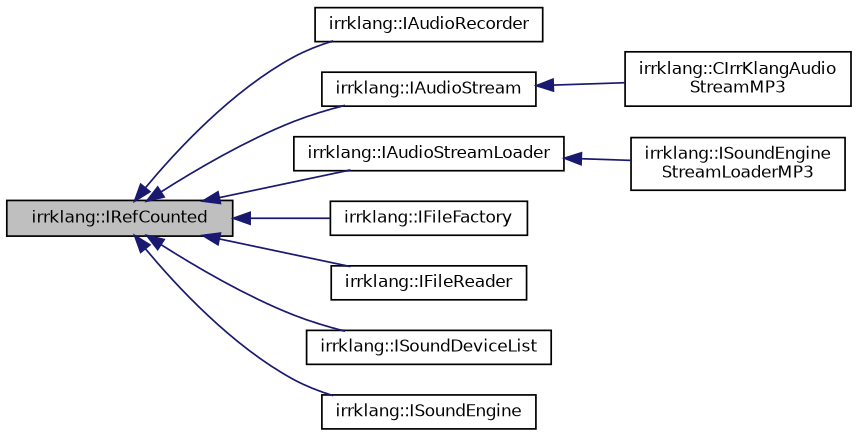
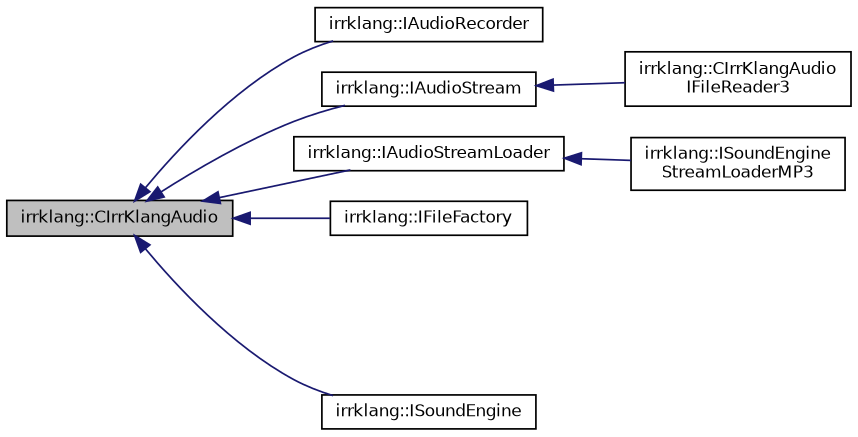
  digraph {
    rankdir=LR
    node [color=black fontname=Helvetica fontsize=10 shape=record]
    edge [color=midnightblue dir=back fontname=Helvetica fontsize=10 labelfontname=Helvetica labelfontsize=10 style=solid]
-   n1 [fillcolor=grey75 fontcolor=black height=0.2 label="irrklang::IRefCounted" style=filled width=0.4]
+   n1 [fillcolor=grey75 fontcolor=black height=0.2 label="irrklang::CIrrKlangAudio" style=filled width=0.4]
    n2 [height=0.2 label="irrklang::IAudioRecorder" width=0.4]
    n3 [height=0.2 label="irrklang::IAudioStream" width=0.4]
    n4 [height=0.2 label="irrklang::IAudioStreamLoader" width=0.4]
    n5 [height=0.2 label="irrklang::IFileFactory" width=0.4]
-   n6 [height=0.2 label="irrklang::IFileReader" width=0.4]
-   n7 [height=0.2 label="irrklang::ISoundDeviceList" width=0.4]
    n8 [height=0.2 label="irrklang::ISoundEngine" width=0.4]
-   n9 [height=0.2 label="irrklang::CIrrKlangAudio\lStreamMP3" width=0.4]
+   n9 [height=0.2 label="irrklang::CIrrKlangAudio\lIFileReader3" width=0.4]
    n10 [height=0.2 label="irrklang::ISoundEngine\lStreamLoaderMP3" width=0.4]
    n1 -> n2
    n1 -> n3
    n1 -> n4
    n1 -> n5
-   n1 -> n6
-   n1 -> n7
    n1 -> n8
    n3 -> n9
    n4 -> n10
  }
